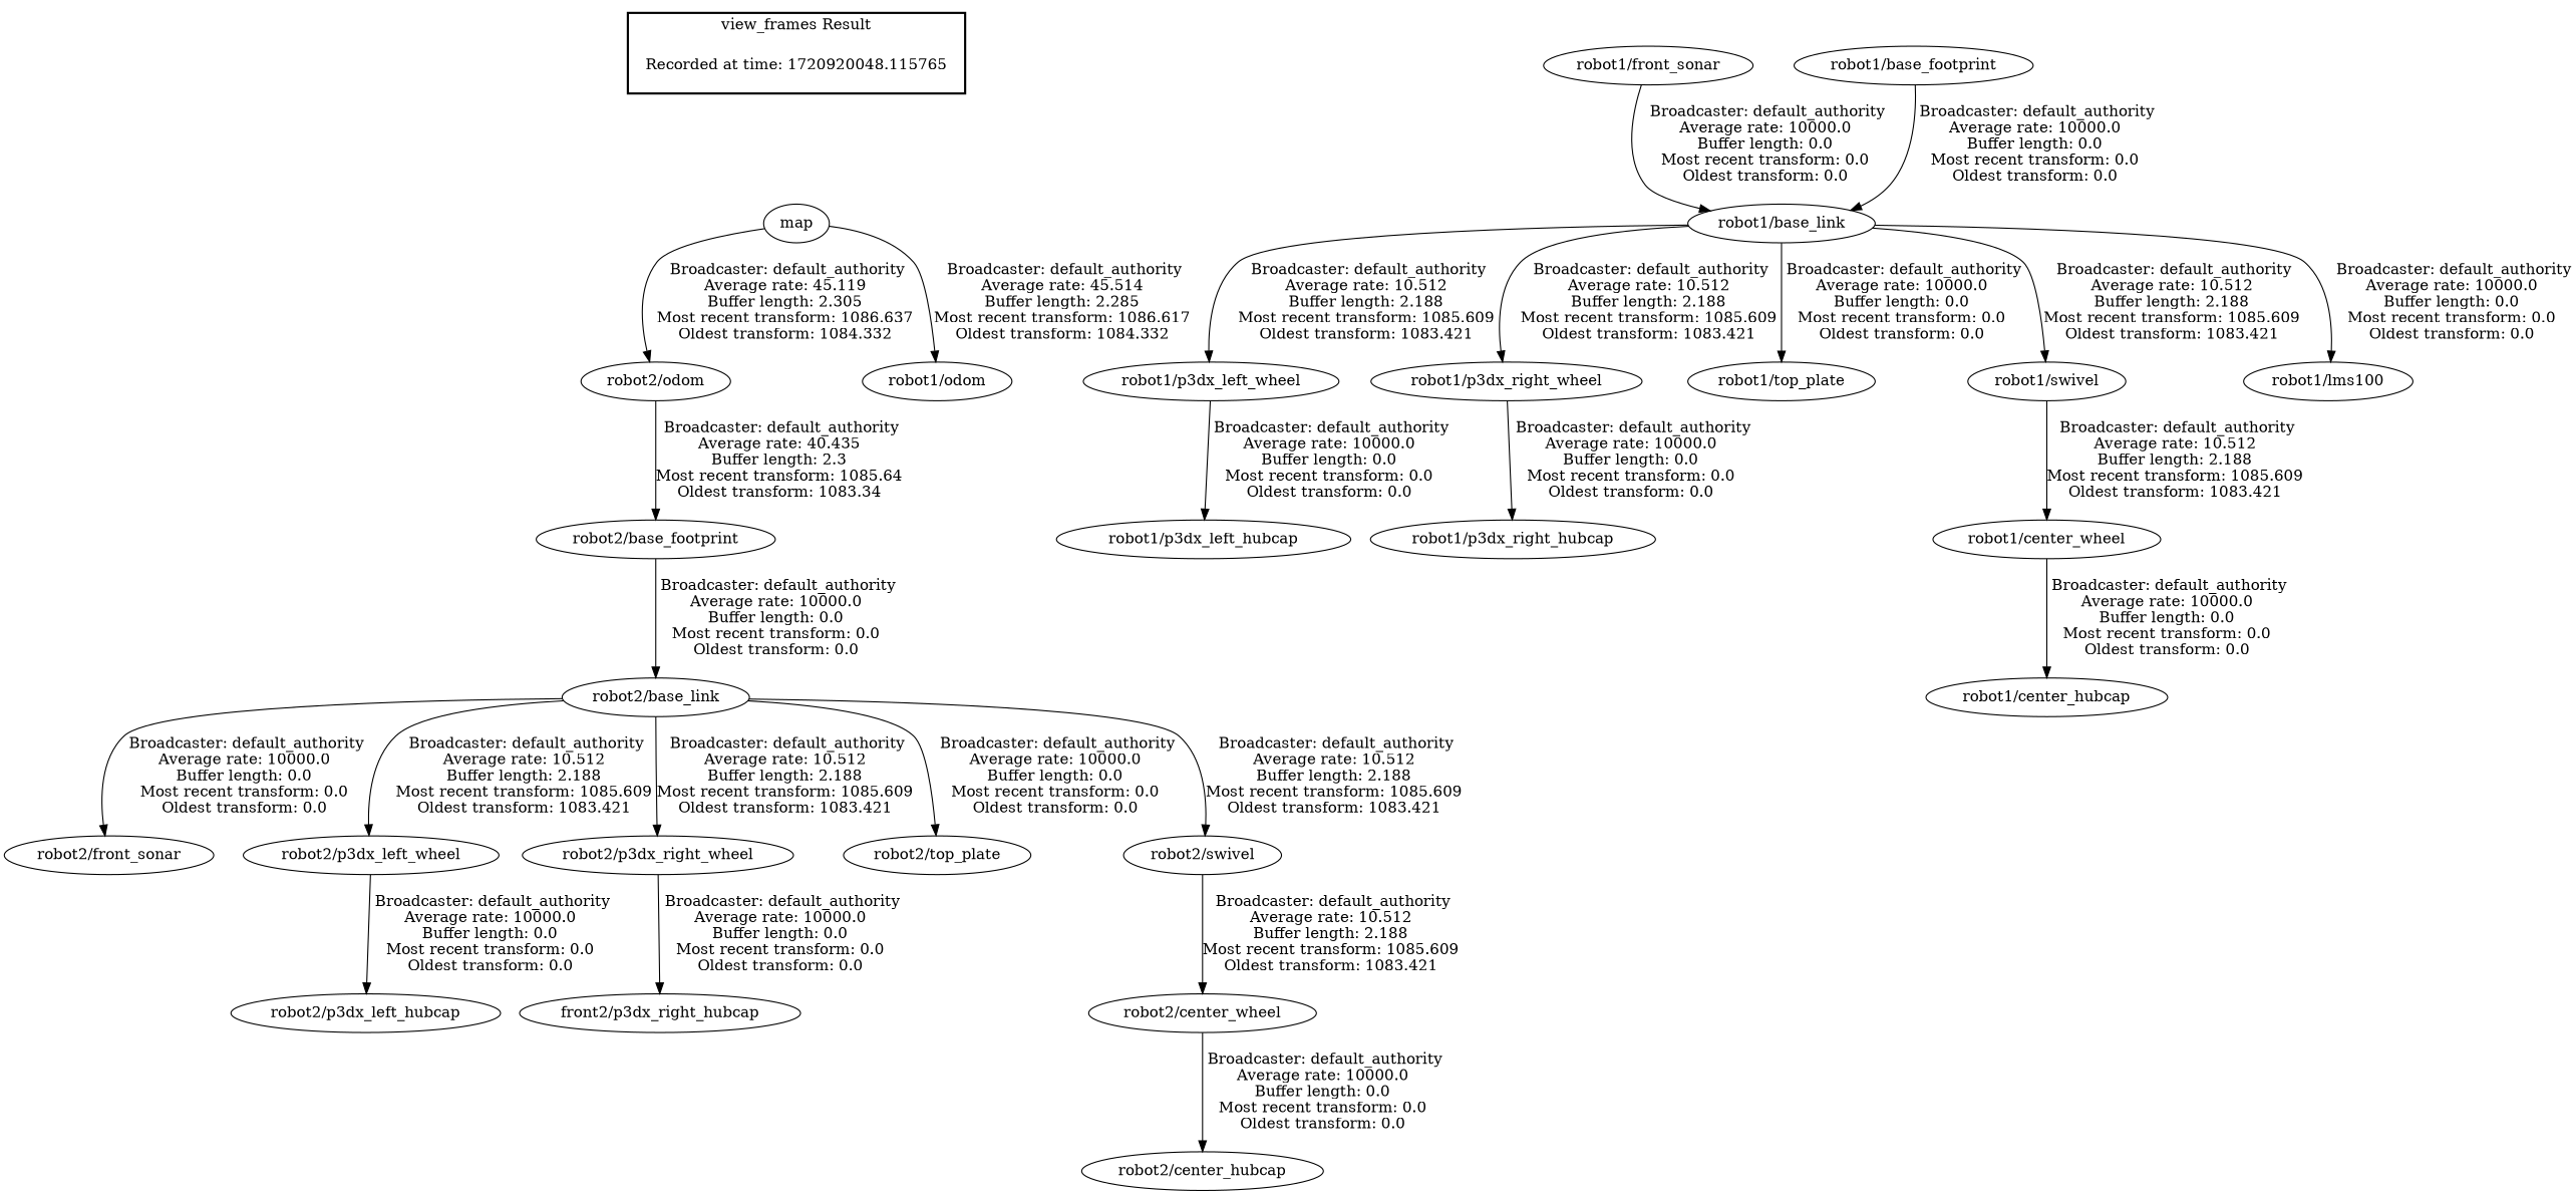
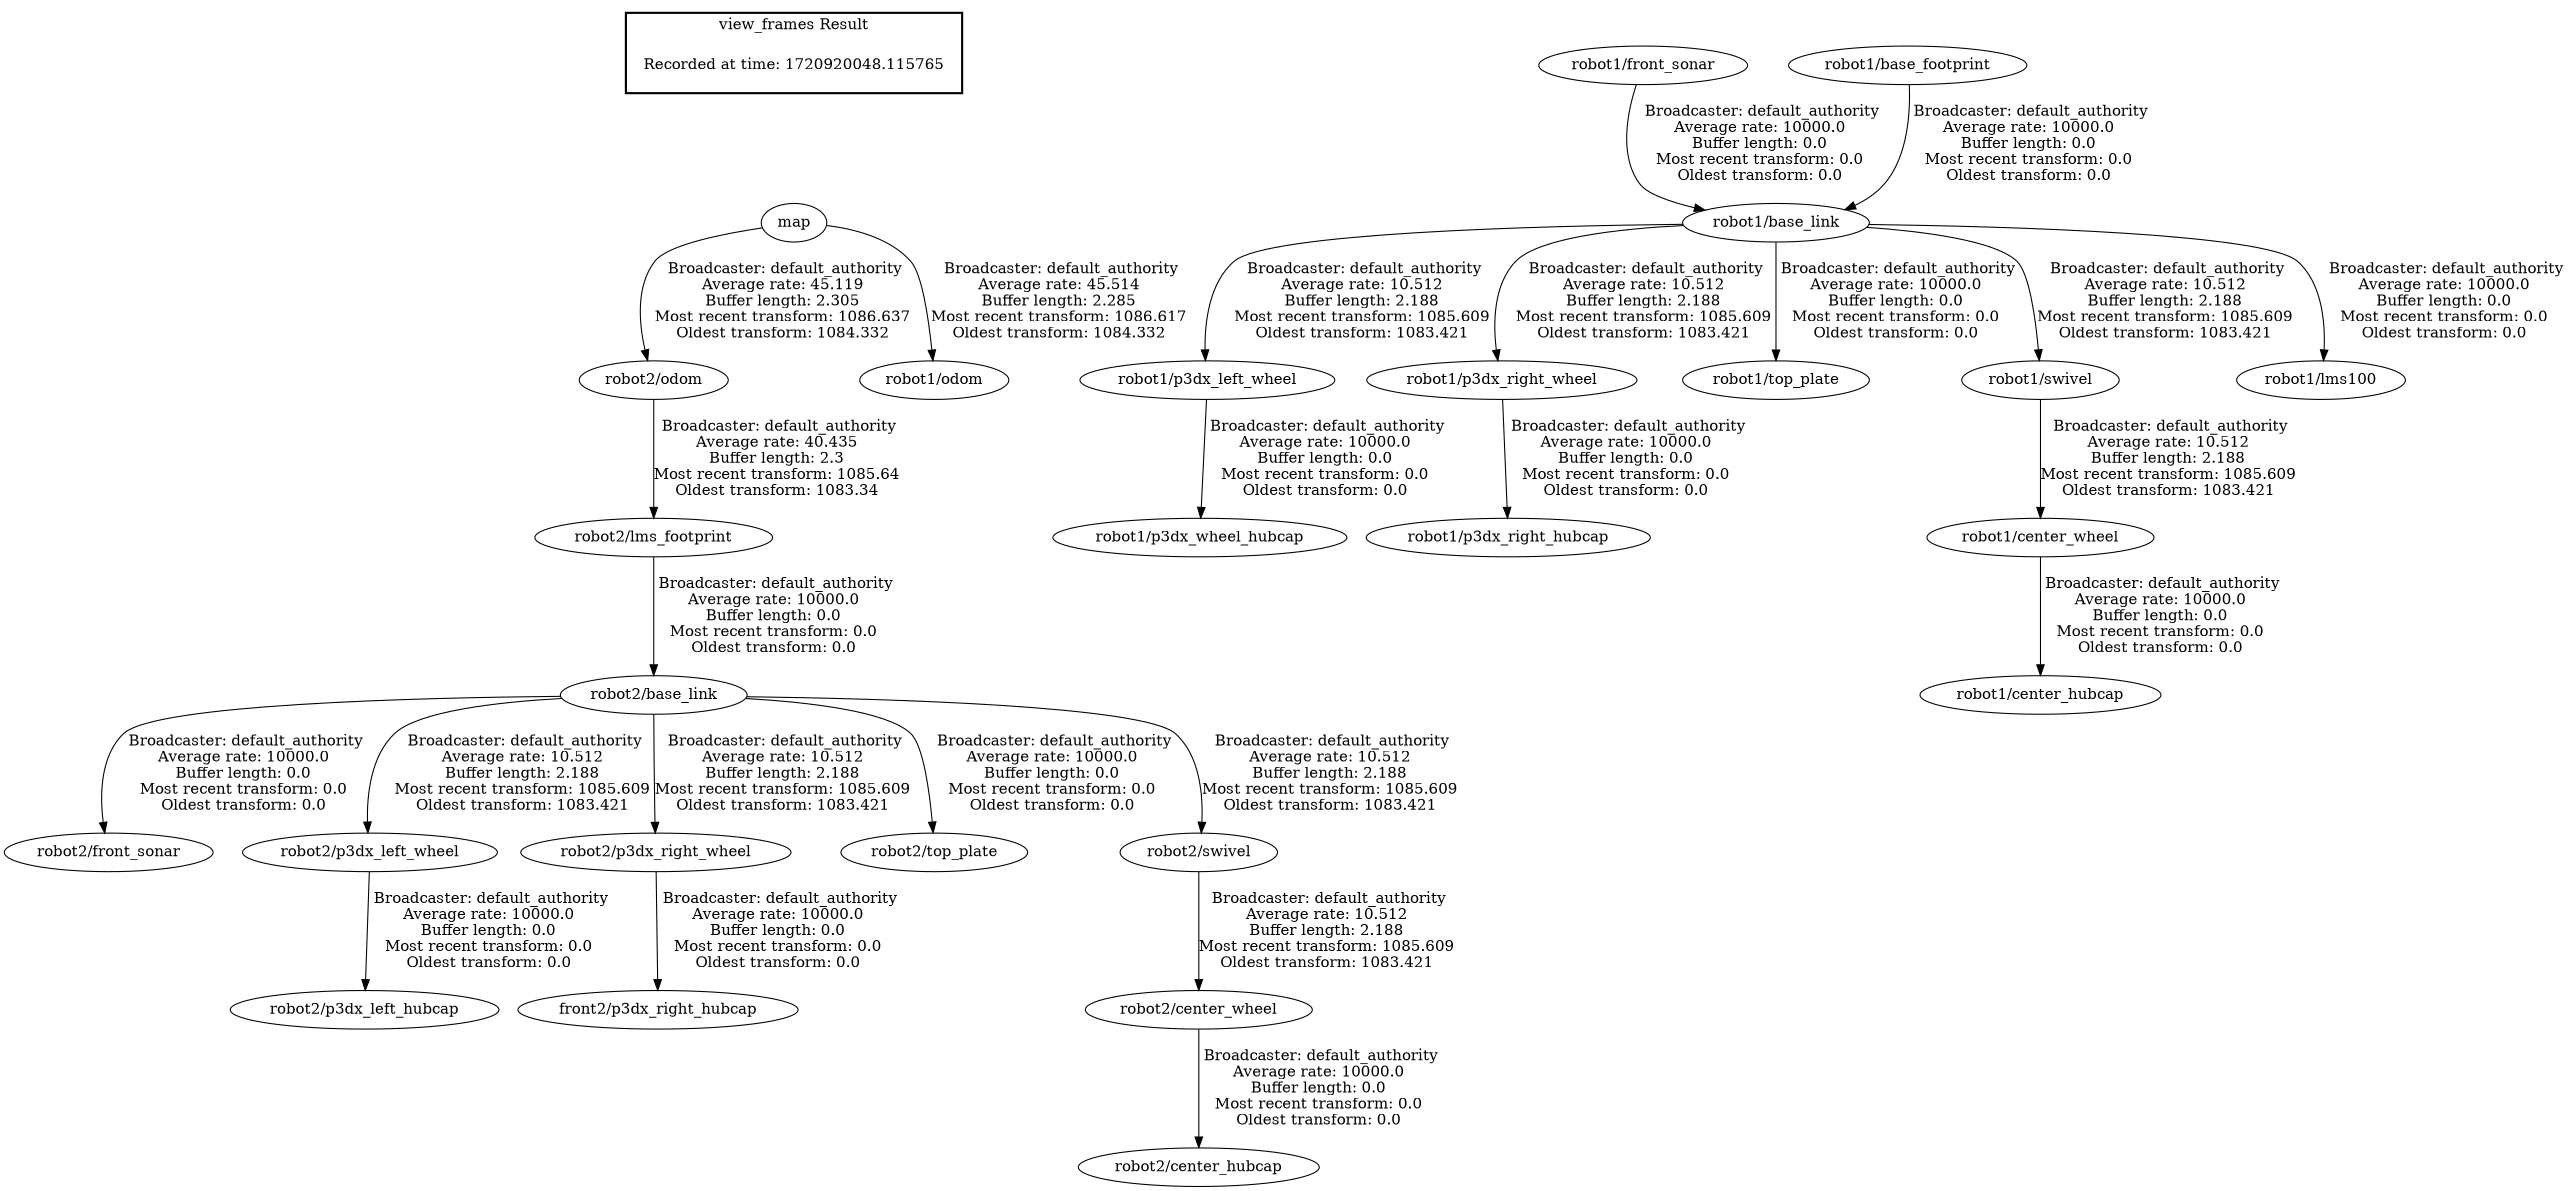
  digraph {
    "Recorded at time: 1720920048.115765" [shape=plaintext]
    map
    "robot2/odom"
-   "robot2/base_footprint"
+   "robot2/base_footprint" [label="robot2/lms_footprint"]
    "robot2/base_link"
    "robot2/front_sonar"
    "robot2/p3dx_left_wheel"
    "robot2/p3dx_right_wheel"
    "robot2/top_plate"
    "robot2/swivel"
    "robot1/odom"
    "robot1/base_link"
    "robot1/p3dx_left_wheel"
    "robot1/p3dx_right_wheel"
    "robot1/top_plate"
    "robot1/swivel"
    "robot1/lms100"
    "robot1/front_sonar"
-   "robot1/p3dx_left_hubcap"
+   "robot1/p3dx_left_hubcap" [label="robot1/p3dx_wheel_hubcap"]
    "robot1/p3dx_right_hubcap"
    "robot1/center_wheel"
    "robot1/base_footprint"
    "robot1/center_hubcap"
    "robot2/p3dx_left_hubcap"
    n25 [label="front2/p3dx_right_hubcap"]
    "robot2/center_wheel"
    "robot2/center_hubcap"
    subgraph cluster_1 {
      color=black
      label="view_frames Result"
      style=bold
      "Recorded at time: 1720920048.115765"
    }
    "Recorded at time: 1720920048.115765" -> map [style=invis]
    map -> "robot2/odom" [label=" Broadcaster: default_authority\nAverage rate: 45.119\nBuffer length: 2.305\nMost recent transform: 1086.637\nOldest transform: 1084.332\n"]
    map -> "robot1/odom" [label=" Broadcaster: default_authority\nAverage rate: 45.514\nBuffer length: 2.285\nMost recent transform: 1086.617\nOldest transform: 1084.332\n"]
    "robot2/odom" -> "robot2/base_footprint" [label=" Broadcaster: default_authority\nAverage rate: 40.435\nBuffer length: 2.3\nMost recent transform: 1085.64\nOldest transform: 1083.34\n"]
    "robot2/base_footprint" -> "robot2/base_link" [label=" Broadcaster: default_authority\nAverage rate: 10000.0\nBuffer length: 0.0\nMost recent transform: 0.0\nOldest transform: 0.0\n"]
    "robot2/base_link" -> "robot2/front_sonar" [label=" Broadcaster: default_authority\nAverage rate: 10000.0\nBuffer length: 0.0\nMost recent transform: 0.0\nOldest transform: 0.0\n"]
    "robot2/base_link" -> "robot2/p3dx_left_wheel" [label=" Broadcaster: default_authority\nAverage rate: 10.512\nBuffer length: 2.188\nMost recent transform: 1085.609\nOldest transform: 1083.421\n"]
    "robot2/base_link" -> "robot2/p3dx_right_wheel" [label=" Broadcaster: default_authority\nAverage rate: 10.512\nBuffer length: 2.188\nMost recent transform: 1085.609\nOldest transform: 1083.421\n"]
    "robot2/base_link" -> "robot2/top_plate" [label=" Broadcaster: default_authority\nAverage rate: 10000.0\nBuffer length: 0.0\nMost recent transform: 0.0\nOldest transform: 0.0\n"]
    "robot2/base_link" -> "robot2/swivel" [label=" Broadcaster: default_authority\nAverage rate: 10.512\nBuffer length: 2.188\nMost recent transform: 1085.609\nOldest transform: 1083.421\n"]
    "robot2/p3dx_left_wheel" -> "robot2/p3dx_left_hubcap" [label=" Broadcaster: default_authority\nAverage rate: 10000.0\nBuffer length: 0.0\nMost recent transform: 0.0\nOldest transform: 0.0\n"]
    "robot2/p3dx_right_wheel" -> n25 [label=" Broadcaster: default_authority\nAverage rate: 10000.0\nBuffer length: 0.0\nMost recent transform: 0.0\nOldest transform: 0.0\n"]
    "robot2/swivel" -> "robot2/center_wheel" [label=" Broadcaster: default_authority\nAverage rate: 10.512\nBuffer length: 2.188\nMost recent transform: 1085.609\nOldest transform: 1083.421\n"]
    "robot1/base_link" -> "robot1/p3dx_left_wheel" [label=" Broadcaster: default_authority\nAverage rate: 10.512\nBuffer length: 2.188\nMost recent transform: 1085.609\nOldest transform: 1083.421\n"]
    "robot1/base_link" -> "robot1/p3dx_right_wheel" [label=" Broadcaster: default_authority\nAverage rate: 10.512\nBuffer length: 2.188\nMost recent transform: 1085.609\nOldest transform: 1083.421\n"]
    "robot1/base_link" -> "robot1/top_plate" [label=" Broadcaster: default_authority\nAverage rate: 10000.0\nBuffer length: 0.0\nMost recent transform: 0.0\nOldest transform: 0.0\n"]
    "robot1/base_link" -> "robot1/swivel" [label=" Broadcaster: default_authority\nAverage rate: 10.512\nBuffer length: 2.188\nMost recent transform: 1085.609\nOldest transform: 1083.421\n"]
    "robot1/base_link" -> "robot1/lms100" [label=" Broadcaster: default_authority\nAverage rate: 10000.0\nBuffer length: 0.0\nMost recent transform: 0.0\nOldest transform: 0.0\n"]
    "robot1/p3dx_left_wheel" -> "robot1/p3dx_left_hubcap" [label=" Broadcaster: default_authority\nAverage rate: 10000.0\nBuffer length: 0.0\nMost recent transform: 0.0\nOldest transform: 0.0\n"]
    "robot1/p3dx_right_wheel" -> "robot1/p3dx_right_hubcap" [label=" Broadcaster: default_authority\nAverage rate: 10000.0\nBuffer length: 0.0\nMost recent transform: 0.0\nOldest transform: 0.0\n"]
    "robot1/swivel" -> "robot1/center_wheel" [label=" Broadcaster: default_authority\nAverage rate: 10.512\nBuffer length: 2.188\nMost recent transform: 1085.609\nOldest transform: 1083.421\n"]
    "robot1/front_sonar" -> "robot1/base_link" [label=" Broadcaster: default_authority\nAverage rate: 10000.0\nBuffer length: 0.0\nMost recent transform: 0.0\nOldest transform: 0.0\n"]
    "robot1/center_wheel" -> "robot1/center_hubcap" [label=" Broadcaster: default_authority\nAverage rate: 10000.0\nBuffer length: 0.0\nMost recent transform: 0.0\nOldest transform: 0.0\n"]
    "robot1/base_footprint" -> "robot1/base_link" [label=" Broadcaster: default_authority\nAverage rate: 10000.0\nBuffer length: 0.0\nMost recent transform: 0.0\nOldest transform: 0.0\n"]
    "robot2/center_wheel" -> "robot2/center_hubcap" [label=" Broadcaster: default_authority\nAverage rate: 10000.0\nBuffer length: 0.0\nMost recent transform: 0.0\nOldest transform: 0.0\n"]
  }
